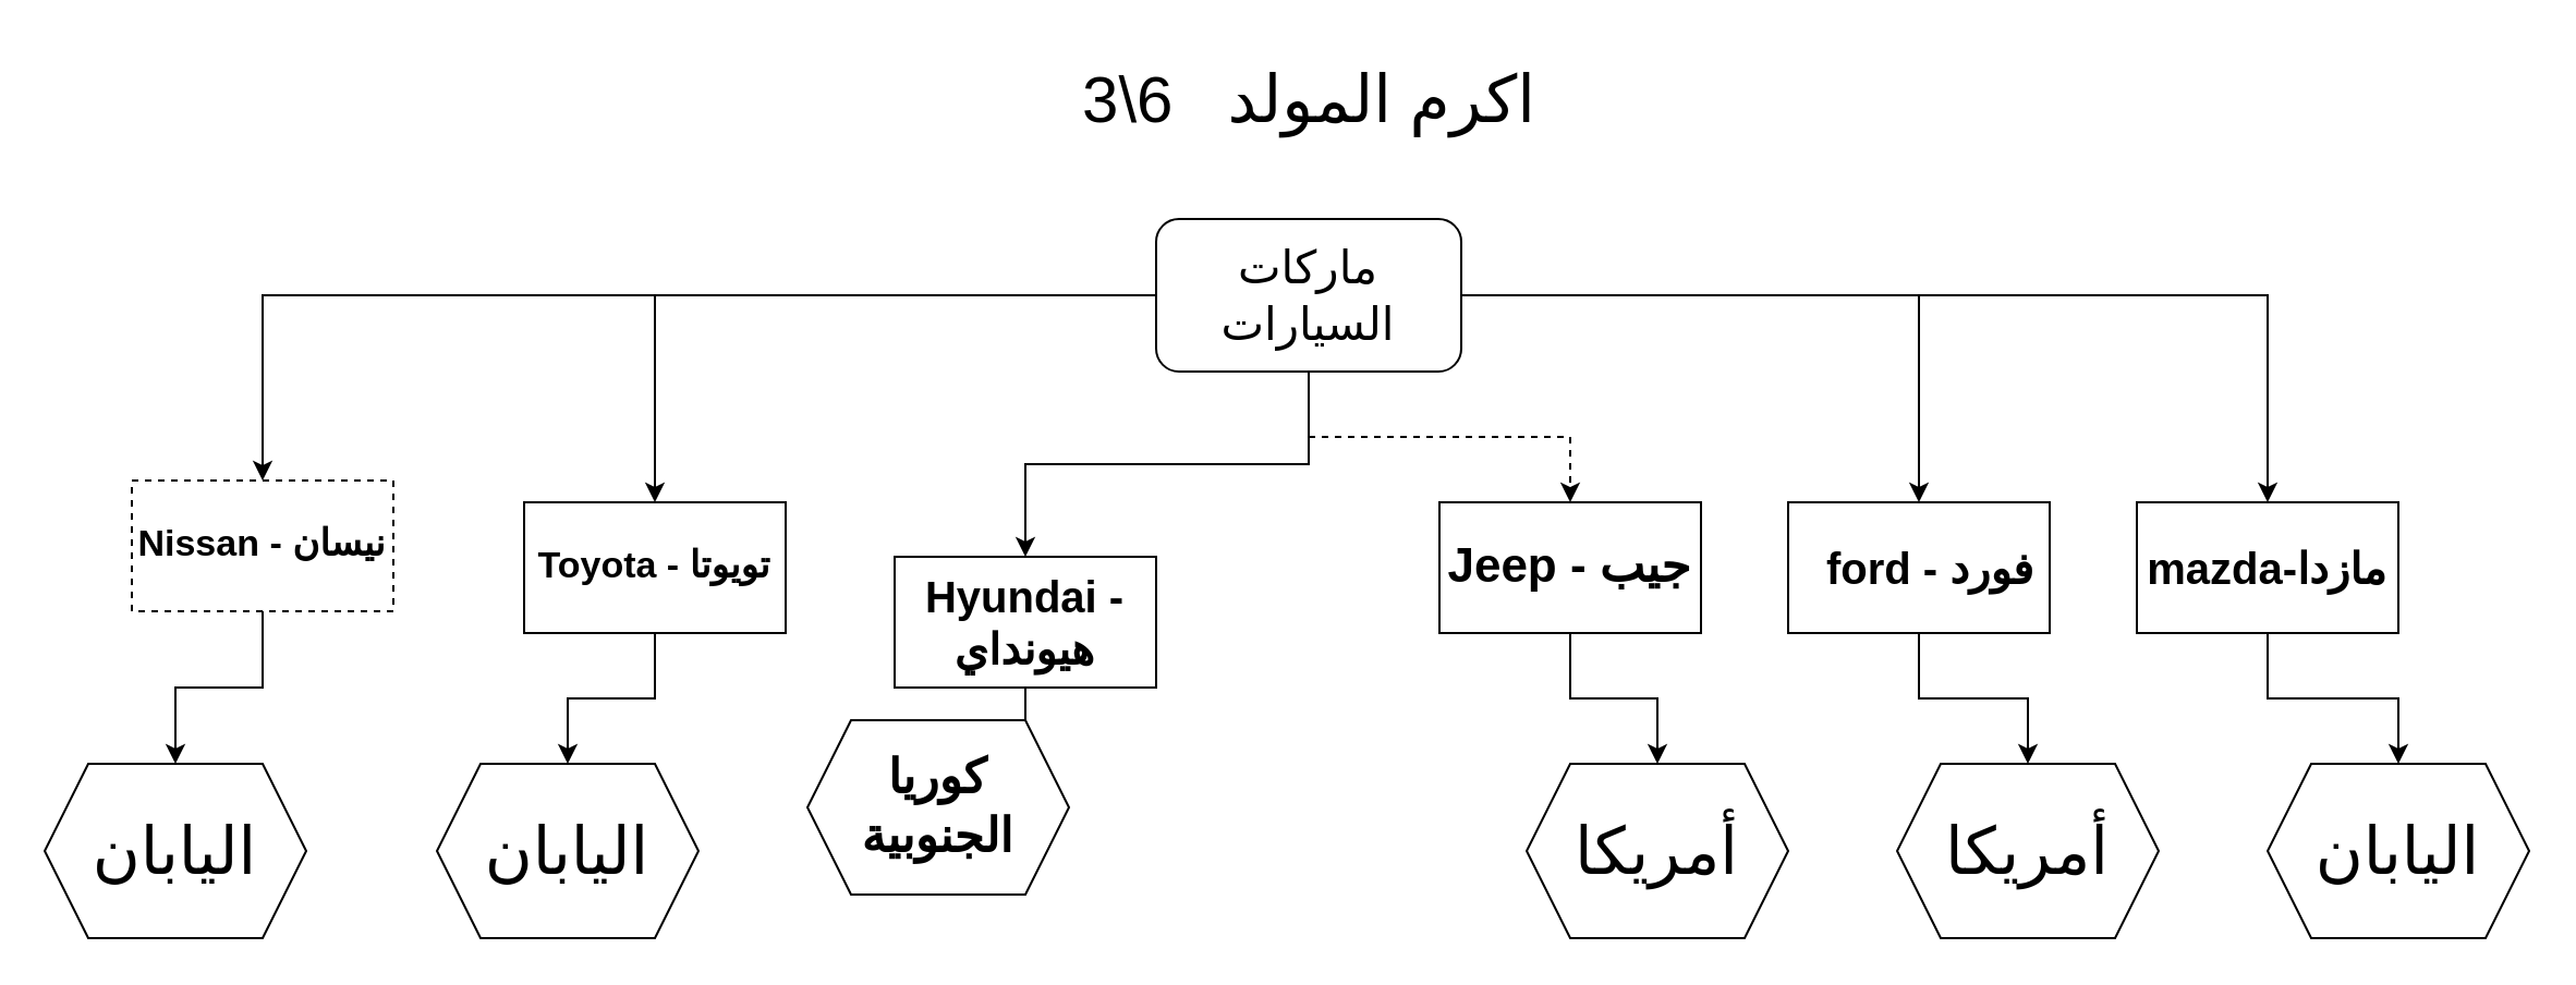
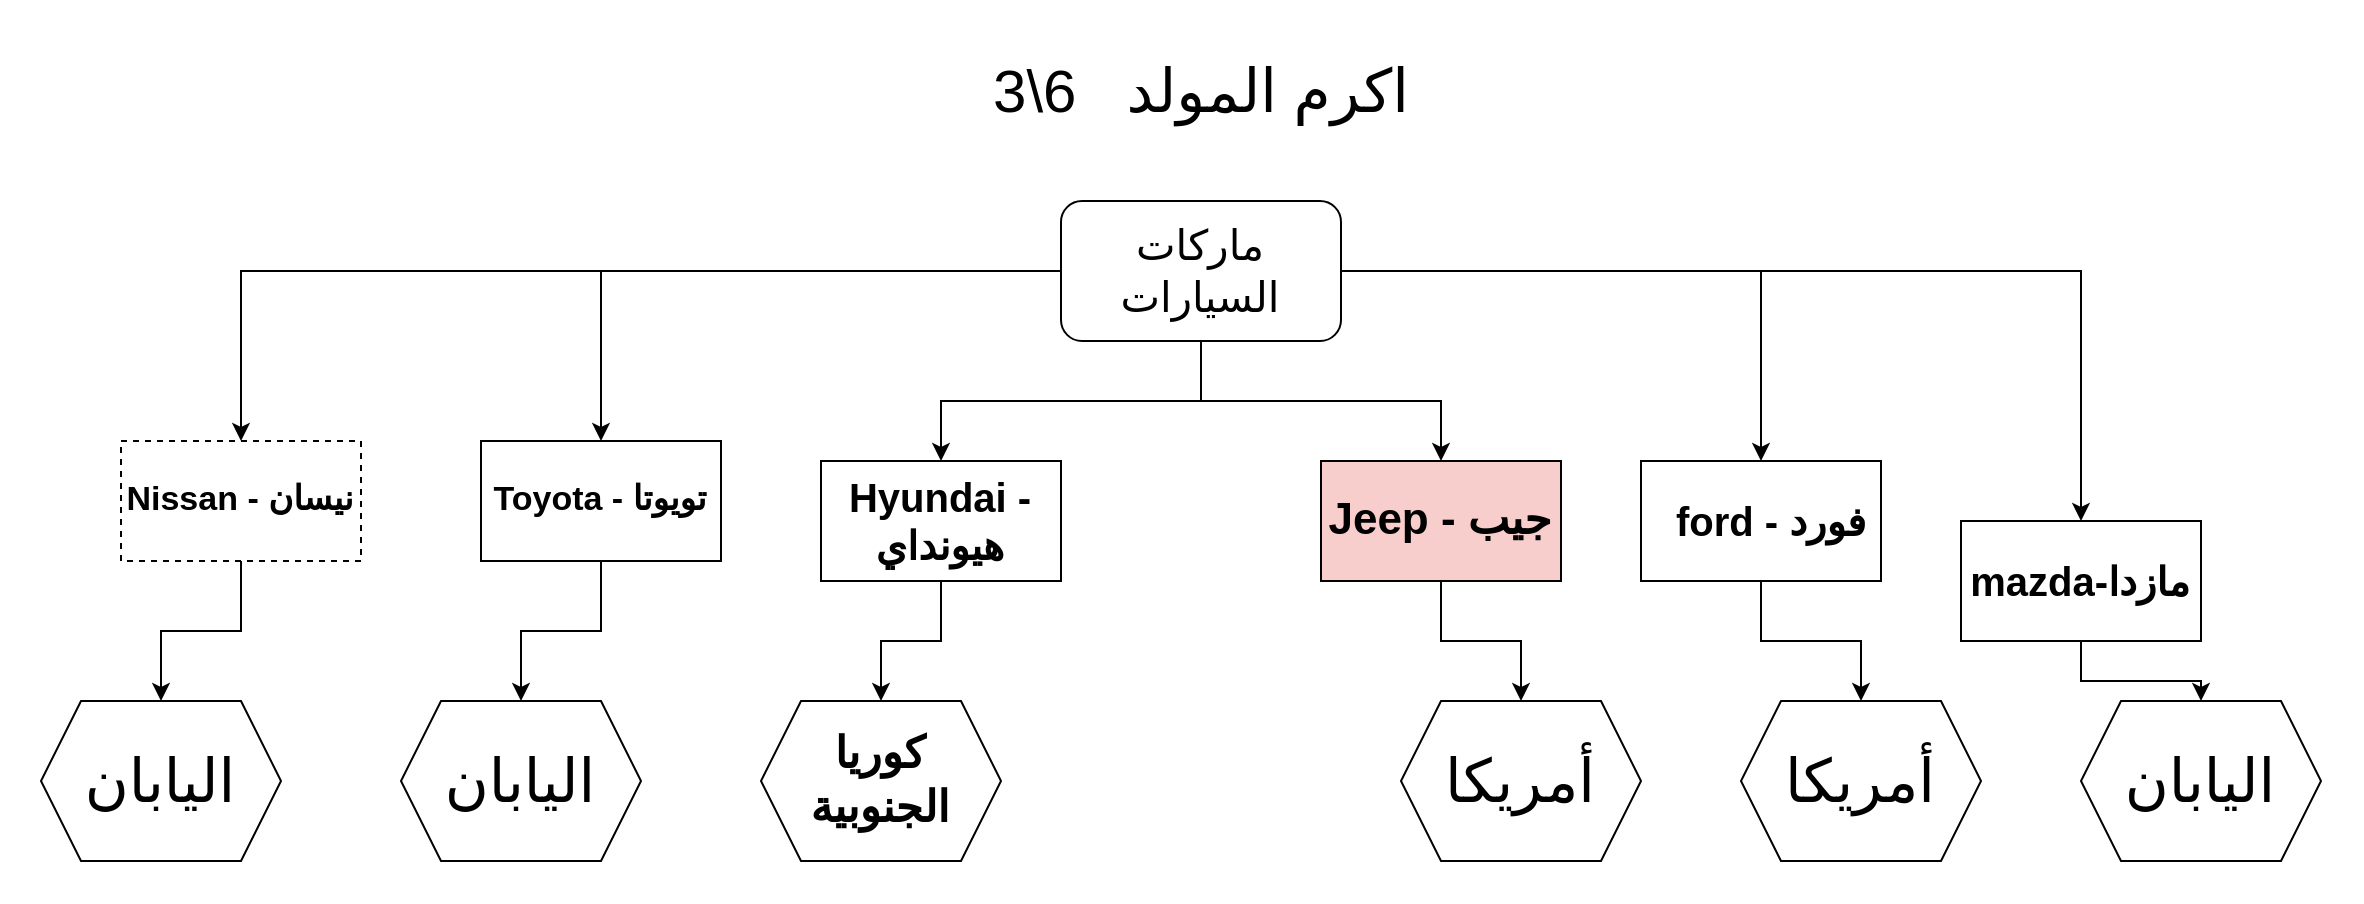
  <mxCell id="0" />
  <mxCell id="1" parent="0" />
  <mxCell id="2" value="" style="edgeStyle=orthogonalEdgeStyle;rounded=0;orthogonalLoop=1;jettySize=auto;html=1;" edge="1" parent="1" source="8" target="10"><mxGeometry relative="1" as="geometry" /></mxCell>
  <mxCell id="3" value="" style="edgeStyle=orthogonalEdgeStyle;rounded=0;orthogonalLoop=1;jettySize=auto;html=1;" edge="1" parent="1" source="8" target="13"><mxGeometry relative="1" as="geometry" /></mxCell>
- <mxCell id="4" value="" style="rounded=0;orthogonalLoop=1;jettySize=auto;html=1;strokeColor=default;edgeStyle=orthogonalEdgeStyle;dashed=1;" edge="1" parent="1" source="8" target="16"><mxGeometry relative="1" as="geometry" /></mxCell>
+ <mxCell id="4" value="" style="rounded=0;orthogonalLoop=1;jettySize=auto;html=1;strokeColor=default;edgeStyle=orthogonalEdgeStyle;" edge="1" parent="1" source="8" target="16"><mxGeometry relative="1" as="geometry" /></mxCell>
  <mxCell id="5" value="" style="edgeStyle=orthogonalEdgeStyle;rounded=0;orthogonalLoop=1;jettySize=auto;html=1;" edge="1" parent="1" source="8" target="22"><mxGeometry relative="1" as="geometry" /></mxCell>
  <mxCell id="6" value="" style="edgeStyle=orthogonalEdgeStyle;rounded=0;orthogonalLoop=1;jettySize=auto;html=1;" edge="1" parent="1" source="8" target="25"><mxGeometry relative="1" as="geometry" /></mxCell>
  <mxCell id="7" value="" style="edgeStyle=orthogonalEdgeStyle;rounded=0;orthogonalLoop=1;jettySize=auto;html=1;" edge="1" parent="1" source="8" target="19"><mxGeometry relative="1" as="geometry" /></mxCell>
  <mxCell id="8" value="&lt;font style=&quot;font-size: 21px;&quot;&gt;ماركات السيارات&lt;/font&gt;" style="rounded=1;whiteSpace=wrap;html=1;" vertex="1" parent="1"><mxGeometry x="530" y="100" width="140" height="70" as="geometry" /></mxCell>
  <mxCell id="9" style="edgeStyle=orthogonalEdgeStyle;rounded=0;orthogonalLoop=1;jettySize=auto;html=1;" edge="1" parent="1" source="10" target="11"><mxGeometry relative="1" as="geometry" /></mxCell>
- <mxCell id="10" value="&lt;font style=&quot;font-size: 20px;&quot;&gt;&lt;b&gt;mazda-مازدا&lt;/b&gt;&lt;/font&gt;" style="rounded=0;whiteSpace=wrap;html=1;" vertex="1" parent="1"><mxGeometry x="980" y="230" width="120" height="60" as="geometry" /></mxCell>
+ <mxCell id="10" value="&lt;font style=&quot;font-size: 20px;&quot;&gt;&lt;b&gt;mazda-مازدا&lt;/b&gt;&lt;/font&gt;" style="rounded=0;whiteSpace=wrap;html=1;" vertex="1" parent="1"><mxGeometry x="980" y="260" width="120" height="60" as="geometry" /></mxCell>
  <mxCell id="11" value="&lt;font style=&quot;font-size: 30px;&quot;&gt;اليابان&lt;/font&gt;" style="shape=hexagon;perimeter=hexagonPerimeter2;whiteSpace=wrap;html=1;fixedSize=1;" vertex="1" parent="1"><mxGeometry x="1040" y="350" width="120" height="80" as="geometry" /></mxCell>
  <mxCell id="12" value="" style="edgeStyle=orthogonalEdgeStyle;rounded=0;orthogonalLoop=1;jettySize=auto;html=1;" edge="1" parent="1" source="13" target="14"><mxGeometry relative="1" as="geometry" /></mxCell>
  <mxCell id="13" value="&lt;font style=&quot;font-size: 20px;&quot;&gt;&lt;b&gt;&amp;nbsp; ford - فورد&lt;/b&gt;&lt;/font&gt;" style="rounded=0;whiteSpace=wrap;html=1;" vertex="1" parent="1"><mxGeometry x="820" y="230" width="120" height="60" as="geometry" /></mxCell>
  <mxCell id="14" value="&lt;font style=&quot;font-size: 30px;&quot;&gt;أمريكا&lt;/font&gt;" style="shape=hexagon;perimeter=hexagonPerimeter2;whiteSpace=wrap;html=1;fixedSize=1;rounded=0;" vertex="1" parent="1"><mxGeometry x="870" y="350" width="120" height="80" as="geometry" /></mxCell>
  <mxCell id="15" value="" style="edgeStyle=orthogonalEdgeStyle;rounded=0;orthogonalLoop=1;jettySize=auto;html=1;" edge="1" parent="1" source="16" target="17"><mxGeometry relative="1" as="geometry" /></mxCell>
- <mxCell id="16" value="&lt;b&gt;&lt;font style=&quot;font-size: 22px;&quot;&gt;Jeep - جيب&lt;/font&gt;&lt;/b&gt;" style="rounded=0;whiteSpace=wrap;html=1;" vertex="1" parent="1"><mxGeometry x="660" y="230" width="120" height="60" as="geometry" /></mxCell>
+ <mxCell id="16" value="&lt;b&gt;&lt;font style=&quot;font-size: 22px;&quot;&gt;Jeep - جيب&lt;/font&gt;&lt;/b&gt;" style="rounded=0;whiteSpace=wrap;html=1;fillColor=#f8cecc;" vertex="1" parent="1"><mxGeometry x="660" y="230" width="120" height="60" as="geometry" /></mxCell>
  <mxCell id="17" value="&lt;font style=&quot;font-size: 30px;&quot;&gt;أمريكا&lt;/font&gt;" style="shape=hexagon;perimeter=hexagonPerimeter2;whiteSpace=wrap;html=1;fixedSize=1;rounded=0;" vertex="1" parent="1"><mxGeometry x="700" y="350" width="120" height="80" as="geometry" /></mxCell>
  <mxCell id="18" value="" style="edgeStyle=orthogonalEdgeStyle;rounded=0;orthogonalLoop=1;jettySize=auto;html=1;" edge="1" parent="1" source="19" target="20"><mxGeometry relative="1" as="geometry" /></mxCell>
- <mxCell id="19" value="&lt;font size=&quot;1&quot; style=&quot;&quot;&gt;&lt;b style=&quot;font-size: 20px;&quot;&gt;Hyundai - هيونداي&lt;/b&gt;&lt;/font&gt;" style="rounded=0;whiteSpace=wrap;html=1;" vertex="1" parent="1"><mxGeometry x="410" y="255" width="120" height="60" as="geometry" /></mxCell>
- <mxCell id="20" value="&lt;font style=&quot;font-size: 22px;&quot;&gt;&lt;b&gt;كوريا الجنوبية&lt;/b&gt;&lt;/font&gt;" style="shape=hexagon;perimeter=hexagonPerimeter2;whiteSpace=wrap;html=1;fixedSize=1;rounded=0;" vertex="1" parent="1"><mxGeometry x="370" y="330" width="120" height="80" as="geometry" /></mxCell>
+ <mxCell id="19" value="&lt;font size=&quot;1&quot; style=&quot;&quot;&gt;&lt;b style=&quot;font-size: 20px;&quot;&gt;Hyundai - هيونداي&lt;/b&gt;&lt;/font&gt;" style="rounded=0;whiteSpace=wrap;html=1;" vertex="1" parent="1"><mxGeometry x="410" y="230" width="120" height="60" as="geometry" /></mxCell>
+ <mxCell id="20" value="&lt;font style=&quot;font-size: 22px;&quot;&gt;&lt;b&gt;كوريا الجنوبية&lt;/b&gt;&lt;/font&gt;" style="shape=hexagon;perimeter=hexagonPerimeter2;whiteSpace=wrap;html=1;fixedSize=1;rounded=0;" vertex="1" parent="1"><mxGeometry x="380" y="350" width="120" height="80" as="geometry" /></mxCell>
  <mxCell id="21" value="" style="edgeStyle=orthogonalEdgeStyle;rounded=0;orthogonalLoop=1;jettySize=auto;html=1;" edge="1" parent="1" source="22" target="23"><mxGeometry relative="1" as="geometry" /></mxCell>
- <mxCell id="22" value="&lt;b&gt;&lt;font style=&quot;font-size: 17px;&quot;&gt;Toyota - تويوتا&lt;/font&gt;&lt;/b&gt;" style="rounded=0;whiteSpace=wrap;html=1;" vertex="1" parent="1"><mxGeometry x="240" y="230" width="120" height="60" as="geometry" /></mxCell>
+ <mxCell id="22" value="&lt;b&gt;&lt;font style=&quot;font-size: 17px;&quot;&gt;Toyota - تويوتا&lt;/font&gt;&lt;/b&gt;" style="rounded=0;whiteSpace=wrap;html=1;" vertex="1" parent="1"><mxGeometry x="240" y="220" width="120" height="60" as="geometry" /></mxCell>
  <mxCell id="23" value="&lt;font style=&quot;font-size: 30px;&quot;&gt;اليابان&lt;/font&gt;" style="shape=hexagon;perimeter=hexagonPerimeter2;whiteSpace=wrap;html=1;fixedSize=1;rounded=0;" vertex="1" parent="1"><mxGeometry x="200" y="350" width="120" height="80" as="geometry" /></mxCell>
  <mxCell id="24" value="" style="edgeStyle=orthogonalEdgeStyle;rounded=0;orthogonalLoop=1;jettySize=auto;html=1;" edge="1" parent="1" source="25" target="26"><mxGeometry relative="1" as="geometry" /></mxCell>
  <mxCell id="25" value="&lt;b&gt;&lt;font style=&quot;font-size: 17px;&quot;&gt;Nissan - نيسان&lt;/font&gt;&lt;/b&gt;" style="rounded=0;whiteSpace=wrap;html=1;dashed=1;" vertex="1" parent="1"><mxGeometry x="60" y="220" width="120" height="60" as="geometry" /></mxCell>
  <mxCell id="26" value="&lt;font style=&quot;font-size: 30px;&quot;&gt;اليابان&lt;/font&gt;" style="shape=hexagon;perimeter=hexagonPerimeter2;whiteSpace=wrap;html=1;fixedSize=1;rounded=0;" vertex="1" parent="1"><mxGeometry x="20" y="350" width="120" height="80" as="geometry" /></mxCell>
  <mxCell id="27" value="&lt;font style=&quot;font-size: 30px;&quot;&gt;اكرم المولد&amp;nbsp; &amp;nbsp;6\3&lt;/font&gt;" style="text;html=1;align=center;verticalAlign=middle;resizable=0;points=[];autosize=1;strokeColor=none;fillColor=none;" vertex="1" parent="1"><mxGeometry x="505" y="20" width="190" height="50" as="geometry" /></mxCell>
